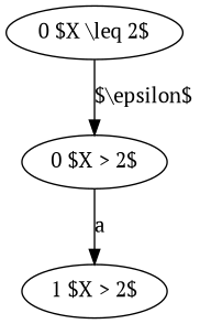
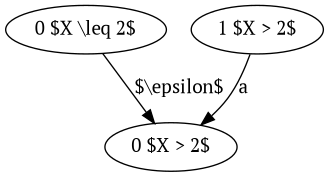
  digraph {
    fontname="PT Serif"
    node [fontname="PT Serif"]
    edge [fontname="PT Serif"]
    "0 $X \\leq 2$"
    "0 $X > 2$"
    "1 $X > 2$"
    "0 $X \\leq 2$" -> "0 $X > 2$" [label="$\\epsilon$"]
-   "0 $X > 2$" -> "1 $X > 2$" [label=a]
+   "1 $X > 2$" -> "0 $X > 2$" [label=a]
  }
